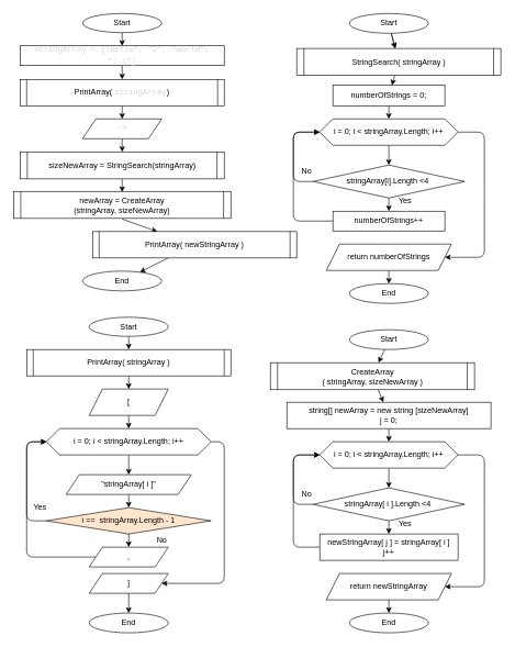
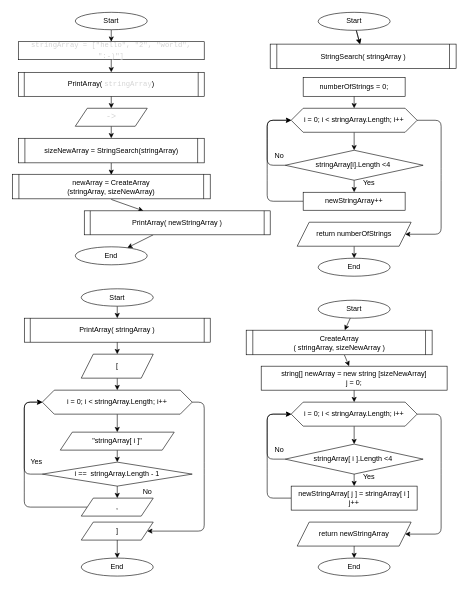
  <mxCell id="0" />
  <mxCell id="1" parent="0" />
  <mxCell id="2" value="" style="edgeStyle=none;html=1;" parent="1" source="3" target="5" edge="1"><mxGeometry relative="1" as="geometry" /></mxCell>
  <mxCell id="3" value="Start" style="ellipse;whiteSpace=wrap;html=1;" parent="1" vertex="1"><mxGeometry x="125" y="20" width="120" height="29" as="geometry" /></mxCell>
  <mxCell id="4" value="" style="edgeStyle=none;html=1;fontSize=12;" parent="1" source="5" target="74" edge="1"><mxGeometry relative="1" as="geometry" /></mxCell>
  <mxCell id="5" value="&lt;div style=&quot;color: rgb(212 , 212 , 212) ; font-family: &amp;#34;consolas&amp;#34; , &amp;#34;courier new&amp;#34; , monospace ; line-height: 19px&quot;&gt;&lt;font style=&quot;font-size: 12px&quot;&gt;stringArray = [&quot;hello&quot;, &quot;2&quot;, &quot;world&quot;, &quot;:-)&quot;]&lt;/font&gt;&lt;/div&gt;" style="whiteSpace=wrap;html=1;" parent="1" vertex="1"><mxGeometry x="30" y="69" width="310" height="30" as="geometry" /></mxCell>
  <mxCell id="6" value="" style="edgeStyle=none;html=1;fontSize=12;" parent="1" source="7" edge="1"><mxGeometry relative="1" as="geometry"><mxPoint x="185" y="291" as="targetPoint" /></mxGeometry></mxCell>
  <mxCell id="7" value="sizeNewArray = StringSearch(stringArray)" style="shape=process;whiteSpace=wrap;html=1;backgroundOutline=1;size=0.034;" parent="1" vertex="1"><mxGeometry x="30" y="230" width="310" height="41" as="geometry" /></mxCell>
- <mxCell id="8" value="" style="edgeStyle=none;html=1;fontSize=12;" parent="1" source="9" target="16" edge="1"><mxGeometry relative="1" as="geometry" /></mxCell>
  <mxCell id="9" value="StringSearch( stringArray )" style="shape=process;whiteSpace=wrap;html=1;backgroundOutline=1;size=0.034;" parent="1" vertex="1"><mxGeometry x="450" y="73" width="310" height="41" as="geometry" /></mxCell>
  <mxCell id="10" value="" style="edgeStyle=none;html=1;fontSize=12;" parent="1" target="13" edge="1"><mxGeometry relative="1" as="geometry"><mxPoint x="185" y="332" as="sourcePoint" /></mxGeometry></mxCell>
  <mxCell id="11" value="newArray = CreateArray&lt;br&gt;(stringArray, sizeNewArray)" style="shape=process;whiteSpace=wrap;html=1;backgroundOutline=1;size=0.034;" parent="1" vertex="1"><mxGeometry x="20" y="290" width="330" height="41" as="geometry" /></mxCell>
  <mxCell id="12" value="" style="edgeStyle=none;html=1;fontSize=12;" parent="1" source="13" target="14" edge="1"><mxGeometry relative="1" as="geometry" /></mxCell>
  <mxCell id="13" value="PrintArray( newStringArray )" style="shape=process;whiteSpace=wrap;html=1;backgroundOutline=1;size=0.032;" parent="1" vertex="1"><mxGeometry x="140" y="351" width="310" height="40" as="geometry" /></mxCell>
  <mxCell id="14" value="End" style="ellipse;whiteSpace=wrap;html=1;" parent="1" vertex="1"><mxGeometry x="125" y="411" width="120" height="30" as="geometry" /></mxCell>
  <mxCell id="15" value="" style="edgeStyle=none;html=1;fontSize=12;" parent="1" source="16" target="19" edge="1"><mxGeometry relative="1" as="geometry" /></mxCell>
  <mxCell id="16" value="numberOfStrings = 0;" style="whiteSpace=wrap;html=1;" parent="1" vertex="1"><mxGeometry x="505" y="129" width="170" height="31" as="geometry" /></mxCell>
  <mxCell id="17" value="" style="edgeStyle=none;html=1;fontSize=12;" parent="1" source="19" target="22" edge="1"><mxGeometry relative="1" as="geometry" /></mxCell>
  <mxCell id="18" value="" style="edgeStyle=none;html=1;fontSize=12;" parent="1" source="19" target="28" edge="1"><mxGeometry relative="1" as="geometry"><Array as="points"><mxPoint x="735" y="200" /><mxPoint x="735" y="290" /><mxPoint x="735" y="390" /></Array></mxGeometry></mxCell>
  <mxCell id="19" value="i = 0; i &amp;lt; stringArray.Length; i++" style="shape=hexagon;perimeter=hexagonPerimeter2;whiteSpace=wrap;html=1;fixedSize=1;labelBackgroundColor=none;fontSize=12;" parent="1" vertex="1"><mxGeometry x="485" y="180" width="210" height="40" as="geometry" /></mxCell>
  <mxCell id="20" value="" style="edgeStyle=none;html=1;fontSize=12;" parent="1" source="22" target="24" edge="1"><mxGeometry relative="1" as="geometry" /></mxCell>
  <mxCell id="21" style="edgeStyle=none;html=1;fontSize=12;exitX=0;exitY=0.5;exitDx=0;exitDy=0;entryX=0;entryY=0.5;entryDx=0;entryDy=0;" parent="1" source="22" target="19" edge="1"><mxGeometry relative="1" as="geometry"><mxPoint x="475" y="200" as="targetPoint" /><Array as="points"><mxPoint x="445" y="275" /><mxPoint x="445" y="200" /></Array></mxGeometry></mxCell>
  <mxCell id="22" value="stringArray[i].Length &amp;lt;4&amp;nbsp;" style="rhombus;whiteSpace=wrap;html=1;labelBackgroundColor=none;" parent="1" vertex="1"><mxGeometry x="475" y="250" width="230" height="50" as="geometry" /></mxCell>
  <mxCell id="23" style="edgeStyle=none;html=1;entryX=0;entryY=0.5;entryDx=0;entryDy=0;fontSize=12;exitX=0;exitY=0.5;exitDx=0;exitDy=0;" parent="1" source="24" target="19" edge="1"><mxGeometry relative="1" as="geometry"><Array as="points"><mxPoint x="445" y="335" /><mxPoint x="445" y="290" /><mxPoint x="445" y="240" /><mxPoint x="445" y="200" /></Array></mxGeometry></mxCell>
- <mxCell id="24" value="&lt;span&gt;numberOfStrings++&lt;/span&gt;" style="whiteSpace=wrap;html=1;labelBackgroundColor=none;" parent="1" vertex="1"><mxGeometry x="505" y="320" width="170" height="30" as="geometry" /></mxCell>
+ <mxCell id="24" value="&lt;span&gt;newStringArray++&lt;/span&gt;" style="whiteSpace=wrap;html=1;labelBackgroundColor=none;" parent="1" vertex="1"><mxGeometry x="505" y="320" width="170" height="30" as="geometry" /></mxCell>
  <mxCell id="25" value="Yes" style="text;html=1;strokeColor=none;fillColor=none;align=center;verticalAlign=middle;whiteSpace=wrap;rounded=0;labelBackgroundColor=none;fontSize=12;" parent="1" vertex="1"><mxGeometry x="585" y="290" width="60" height="30" as="geometry" /></mxCell>
  <mxCell id="26" value="No" style="text;html=1;align=center;verticalAlign=middle;resizable=0;points=[];autosize=1;strokeColor=none;fillColor=none;fontSize=12;" parent="1" vertex="1"><mxGeometry x="450" y="250" width="30" height="20" as="geometry" /></mxCell>
  <mxCell id="27" value="" style="edgeStyle=none;html=1;fontSize=12;" parent="1" source="28" target="34" edge="1"><mxGeometry relative="1" as="geometry" /></mxCell>
  <mxCell id="28" value="return numberOfStrings" style="shape=parallelogram;perimeter=parallelogramPerimeter;whiteSpace=wrap;html=1;fixedSize=1;labelBackgroundColor=none;" parent="1" vertex="1"><mxGeometry x="495" y="370" width="190" height="40" as="geometry" /></mxCell>
  <mxCell id="29" value="" style="edgeStyle=none;html=1;fontSize=12;" parent="1" source="30" target="38" edge="1"><mxGeometry relative="1" as="geometry" /></mxCell>
  <mxCell id="30" value="CreateArray&lt;br&gt;( stringArray, sizeNewArray )" style="shape=process;whiteSpace=wrap;html=1;backgroundOutline=1;size=0.034;" parent="1" vertex="1"><mxGeometry x="410" y="550" width="310" height="41" as="geometry" /></mxCell>
  <mxCell id="31" value="" style="edgeStyle=none;html=1;fontSize=12;" parent="1" source="33" target="9" edge="1"><mxGeometry relative="1" as="geometry" /></mxCell>
  <mxCell id="32" value="" style="edgeStyle=none;html=1;fontSize=12;" parent="1" source="33" target="9" edge="1"><mxGeometry relative="1" as="geometry" /></mxCell>
  <mxCell id="33" value="Start" style="ellipse;whiteSpace=wrap;html=1;" parent="1" vertex="1"><mxGeometry x="530" y="20" width="120" height="30" as="geometry" /></mxCell>
  <mxCell id="34" value="End" style="ellipse;whiteSpace=wrap;html=1;" parent="1" vertex="1"><mxGeometry x="530" y="430" width="120" height="30" as="geometry" /></mxCell>
  <mxCell id="35" value="" style="edgeStyle=none;html=1;fontSize=12;" parent="1" source="36" target="30" edge="1"><mxGeometry relative="1" as="geometry" /></mxCell>
  <mxCell id="36" value="Start" style="ellipse;whiteSpace=wrap;html=1;" parent="1" vertex="1"><mxGeometry x="530" y="500" width="120" height="30" as="geometry" /></mxCell>
  <mxCell id="37" value="" style="edgeStyle=none;html=1;fontSize=12;" parent="1" source="38" target="41" edge="1"><mxGeometry relative="1" as="geometry" /></mxCell>
  <mxCell id="38" value="&lt;span&gt;string[] newArray = new string [&lt;/span&gt;sizeNewArray&lt;span&gt;]&lt;br&gt;j = 0;&lt;br&gt;&lt;/span&gt;" style="whiteSpace=wrap;html=1;" parent="1" vertex="1"><mxGeometry x="435" y="610" width="310" height="40" as="geometry" /></mxCell>
  <mxCell id="39" value="" style="edgeStyle=none;html=1;fontSize=12;" parent="1" source="41" target="44" edge="1"><mxGeometry relative="1" as="geometry" /></mxCell>
  <mxCell id="40" value="" style="edgeStyle=none;html=1;fontSize=12;" parent="1" source="41" target="50" edge="1"><mxGeometry relative="1" as="geometry"><Array as="points"><mxPoint x="735" y="690" /><mxPoint x="735" y="780" /><mxPoint x="735" y="890" /></Array></mxGeometry></mxCell>
  <mxCell id="41" value="i = 0; i &amp;lt; stringArray.Length; i++" style="shape=hexagon;perimeter=hexagonPerimeter2;whiteSpace=wrap;html=1;fixedSize=1;labelBackgroundColor=none;fontSize=12;" parent="1" vertex="1"><mxGeometry x="485" y="670" width="210" height="40" as="geometry" /></mxCell>
  <mxCell id="42" value="" style="edgeStyle=none;html=1;fontSize=12;" parent="1" source="44" target="46" edge="1"><mxGeometry relative="1" as="geometry" /></mxCell>
  <mxCell id="43" style="edgeStyle=none;html=1;fontSize=12;exitX=0;exitY=0.5;exitDx=0;exitDy=0;entryX=0;entryY=0.5;entryDx=0;entryDy=0;" parent="1" source="44" target="41" edge="1"><mxGeometry relative="1" as="geometry"><mxPoint x="475" y="690" as="targetPoint" /><Array as="points"><mxPoint x="445" y="765" /><mxPoint x="445" y="690" /></Array></mxGeometry></mxCell>
  <mxCell id="44" value="stringArray[ i ].Length &amp;lt;4&amp;nbsp;" style="rhombus;whiteSpace=wrap;html=1;labelBackgroundColor=none;" parent="1" vertex="1"><mxGeometry x="475" y="740" width="230" height="50" as="geometry" /></mxCell>
  <mxCell id="45" style="edgeStyle=none;html=1;entryX=0;entryY=0.5;entryDx=0;entryDy=0;fontSize=12;exitX=0;exitY=0.5;exitDx=0;exitDy=0;" parent="1" source="46" target="41" edge="1"><mxGeometry relative="1" as="geometry"><Array as="points"><mxPoint x="445" y="830" /><mxPoint x="445" y="780" /><mxPoint x="445" y="730" /><mxPoint x="445" y="690" /></Array></mxGeometry></mxCell>
  <mxCell id="46" value="newStringArray[ j ] = stringArray[ i ]&lt;br&gt;j++" style="whiteSpace=wrap;html=1;labelBackgroundColor=none;" parent="1" vertex="1"><mxGeometry x="485" y="810" width="210" height="40" as="geometry" /></mxCell>
  <mxCell id="47" value="Yes" style="text;html=1;strokeColor=none;fillColor=none;align=center;verticalAlign=middle;whiteSpace=wrap;rounded=0;labelBackgroundColor=none;fontSize=12;" parent="1" vertex="1"><mxGeometry x="585" y="780" width="60" height="30" as="geometry" /></mxCell>
  <mxCell id="48" value="No" style="text;html=1;align=center;verticalAlign=middle;resizable=0;points=[];autosize=1;strokeColor=none;fillColor=none;fontSize=12;" parent="1" vertex="1"><mxGeometry x="450" y="740" width="30" height="20" as="geometry" /></mxCell>
  <mxCell id="49" value="" style="edgeStyle=none;html=1;fontSize=12;" parent="1" source="50" target="55" edge="1"><mxGeometry relative="1" as="geometry" /></mxCell>
  <mxCell id="50" value="return newStringArray" style="shape=parallelogram;perimeter=parallelogramPerimeter;whiteSpace=wrap;html=1;fixedSize=1;labelBackgroundColor=none;" parent="1" vertex="1"><mxGeometry x="495" y="870" width="190" height="40" as="geometry" /></mxCell>
  <mxCell id="51" value="" style="edgeStyle=none;html=1;fontSize=12;" parent="1" source="52" target="63" edge="1"><mxGeometry relative="1" as="geometry" /></mxCell>
  <mxCell id="52" value="PrintArray( stringArray )" style="shape=process;whiteSpace=wrap;html=1;backgroundOutline=1;size=0.032;" parent="1" vertex="1"><mxGeometry x="40" y="530" width="310" height="40" as="geometry" /></mxCell>
  <mxCell id="53" value="" style="edgeStyle=none;html=1;" parent="1" source="54" edge="1"><mxGeometry relative="1" as="geometry"><mxPoint x="195" y="530" as="targetPoint" /></mxGeometry></mxCell>
  <mxCell id="54" value="Start" style="ellipse;whiteSpace=wrap;html=1;" parent="1" vertex="1"><mxGeometry x="135" y="481" width="120" height="29" as="geometry" /></mxCell>
  <mxCell id="55" value="End" style="ellipse;whiteSpace=wrap;html=1;" parent="1" vertex="1"><mxGeometry x="530" y="930" width="120" height="30" as="geometry" /></mxCell>
  <mxCell id="56" value="" style="edgeStyle=none;html=1;fontSize=12;entryX=1;entryY=0.5;entryDx=0;entryDy=0;" parent="1" source="58" target="72" edge="1"><mxGeometry relative="1" as="geometry"><Array as="points"><mxPoint x="340" y="670" /><mxPoint x="340" y="780" /><mxPoint x="340" y="885" /></Array><mxPoint x="280" y="880" as="targetPoint" /></mxGeometry></mxCell>
  <mxCell id="57" value="" style="edgeStyle=none;html=1;fontSize=12;" parent="1" source="58" target="60" edge="1"><mxGeometry relative="1" as="geometry" /></mxCell>
  <mxCell id="58" value="i = 0; i &amp;lt; stringArray.Length; i++" style="shape=hexagon;perimeter=hexagonPerimeter2;whiteSpace=wrap;html=1;fixedSize=1;labelBackgroundColor=none;fontSize=12;" parent="1" vertex="1"><mxGeometry x="70" y="650" width="250" height="40" as="geometry" /></mxCell>
  <mxCell id="59" value="" style="edgeStyle=none;html=1;fontSize=12;" parent="1" source="60" target="66" edge="1"><mxGeometry relative="1" as="geometry" /></mxCell>
  <mxCell id="60" value="&quot;stringArray[ i ]&quot;" style="shape=parallelogram;perimeter=parallelogramPerimeter;whiteSpace=wrap;html=1;fixedSize=1;labelBackgroundColor=none;" parent="1" vertex="1"><mxGeometry x="100" y="720" width="190" height="30" as="geometry" /></mxCell>
  <mxCell id="61" value="End" style="ellipse;whiteSpace=wrap;html=1;" parent="1" vertex="1"><mxGeometry x="135" y="930" width="120" height="30" as="geometry" /></mxCell>
  <mxCell id="62" value="" style="edgeStyle=none;html=1;fontSize=12;" parent="1" source="63" target="58" edge="1"><mxGeometry relative="1" as="geometry" /></mxCell>
  <mxCell id="63" value="[" style="shape=parallelogram;perimeter=parallelogramPerimeter;whiteSpace=wrap;html=1;fixedSize=1;labelBackgroundColor=none;fontSize=12;" parent="1" vertex="1"><mxGeometry x="135" y="590" width="120" height="40" as="geometry" /></mxCell>
  <mxCell id="64" value="" style="edgeStyle=none;html=1;fontSize=12;" parent="1" source="66" target="68" edge="1"><mxGeometry relative="1" as="geometry" /></mxCell>
  <mxCell id="65" style="edgeStyle=none;html=1;entryX=0;entryY=0.5;entryDx=0;entryDy=0;fontSize=12;exitX=0;exitY=0.5;exitDx=0;exitDy=0;" parent="1" source="66" target="58" edge="1"><mxGeometry relative="1" as="geometry"><Array as="points"><mxPoint x="40" y="790" /><mxPoint x="40" y="730" /><mxPoint x="40" y="670" /></Array></mxGeometry></mxCell>
- <mxCell id="66" value="i ==&amp;nbsp;&amp;nbsp;stringArray.Length - 1" style="rhombus;whiteSpace=wrap;html=1;labelBackgroundColor=none;fillColor=#ffe6cc;" parent="1" vertex="1"><mxGeometry x="70" y="770" width="250" height="40" as="geometry" /></mxCell>
+ <mxCell id="66" value="i ==&amp;nbsp;&amp;nbsp;stringArray.Length - 1" style="rhombus;whiteSpace=wrap;html=1;labelBackgroundColor=none;" parent="1" vertex="1"><mxGeometry x="70" y="770" width="250" height="40" as="geometry" /></mxCell>
  <mxCell id="67" style="edgeStyle=none;html=1;entryX=0;entryY=0.5;entryDx=0;entryDy=0;fontSize=12;exitX=0;exitY=0.5;exitDx=0;exitDy=0;" parent="1" source="68" target="58" edge="1"><mxGeometry relative="1" as="geometry"><Array as="points"><mxPoint x="40" y="845" /><mxPoint x="40" y="810" /><mxPoint x="40" y="670" /></Array></mxGeometry></mxCell>
  <mxCell id="68" value="," style="shape=parallelogram;perimeter=parallelogramPerimeter;whiteSpace=wrap;html=1;fixedSize=1;labelBackgroundColor=none;fontSize=12;" parent="1" vertex="1"><mxGeometry x="135" y="830" width="120" height="30" as="geometry" /></mxCell>
  <mxCell id="69" value="No" style="text;html=1;align=center;verticalAlign=middle;resizable=0;points=[];autosize=1;strokeColor=none;fillColor=none;fontSize=12;" parent="1" vertex="1"><mxGeometry x="230" y="810" width="30" height="20" as="geometry" /></mxCell>
  <mxCell id="70" value="Yes" style="text;html=1;align=center;verticalAlign=middle;resizable=0;points=[];autosize=1;strokeColor=none;fillColor=none;fontSize=12;" parent="1" vertex="1"><mxGeometry x="40" y="760" width="40" height="20" as="geometry" /></mxCell>
  <mxCell id="71" value="" style="edgeStyle=none;html=1;fontSize=12;" parent="1" source="72" target="61" edge="1"><mxGeometry relative="1" as="geometry" /></mxCell>
  <mxCell id="72" value="]" style="shape=parallelogram;perimeter=parallelogramPerimeter;whiteSpace=wrap;html=1;fixedSize=1;labelBackgroundColor=none;fontSize=12;" parent="1" vertex="1"><mxGeometry x="135" y="870" width="120" height="30" as="geometry" /></mxCell>
  <mxCell id="73" value="" style="edgeStyle=none;html=1;fontSize=12;" parent="1" source="74" target="76" edge="1"><mxGeometry relative="1" as="geometry" /></mxCell>
  <mxCell id="74" value="PrintArray(&amp;nbsp;&lt;span style=&quot;color: rgb(212 , 212 , 212) ; font-family: &amp;#34;consolas&amp;#34; , &amp;#34;courier new&amp;#34; , monospace&quot;&gt;stringArray&lt;/span&gt;)" style="shape=process;whiteSpace=wrap;html=1;backgroundOutline=1;size=0.032;" parent="1" vertex="1"><mxGeometry x="30" y="120" width="310" height="40" as="geometry" /></mxCell>
  <mxCell id="75" value="" style="edgeStyle=none;html=1;fontSize=12;" parent="1" source="76" edge="1"><mxGeometry relative="1" as="geometry"><mxPoint x="185" y="230" as="targetPoint" /></mxGeometry></mxCell>
  <mxCell id="76" value="&lt;div style=&quot;color: rgb(212 , 212 , 212) ; font-family: &amp;#34;consolas&amp;#34; , &amp;#34;courier new&amp;#34; , monospace ; font-size: 14px ; line-height: 19px&quot;&gt;&amp;nbsp;-&amp;gt;&amp;nbsp;&lt;/div&gt;" style="shape=parallelogram;perimeter=parallelogramPerimeter;whiteSpace=wrap;html=1;fixedSize=1;labelBackgroundColor=none;fontSize=12;" parent="1" vertex="1"><mxGeometry x="125" y="180" width="120" height="30" as="geometry" /></mxCell>
